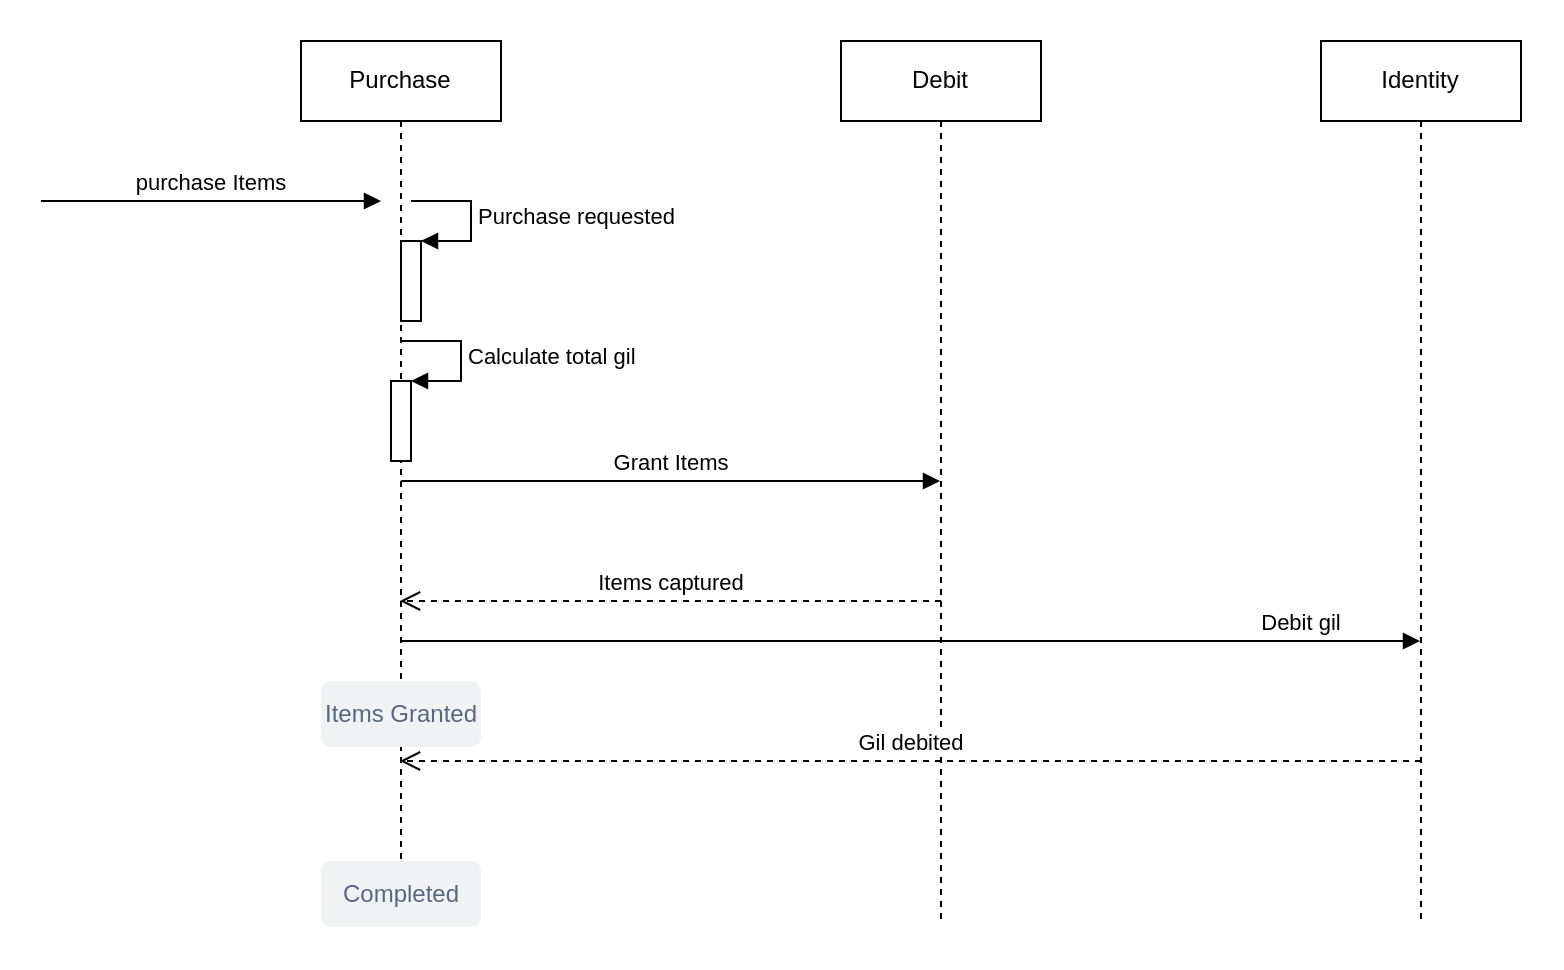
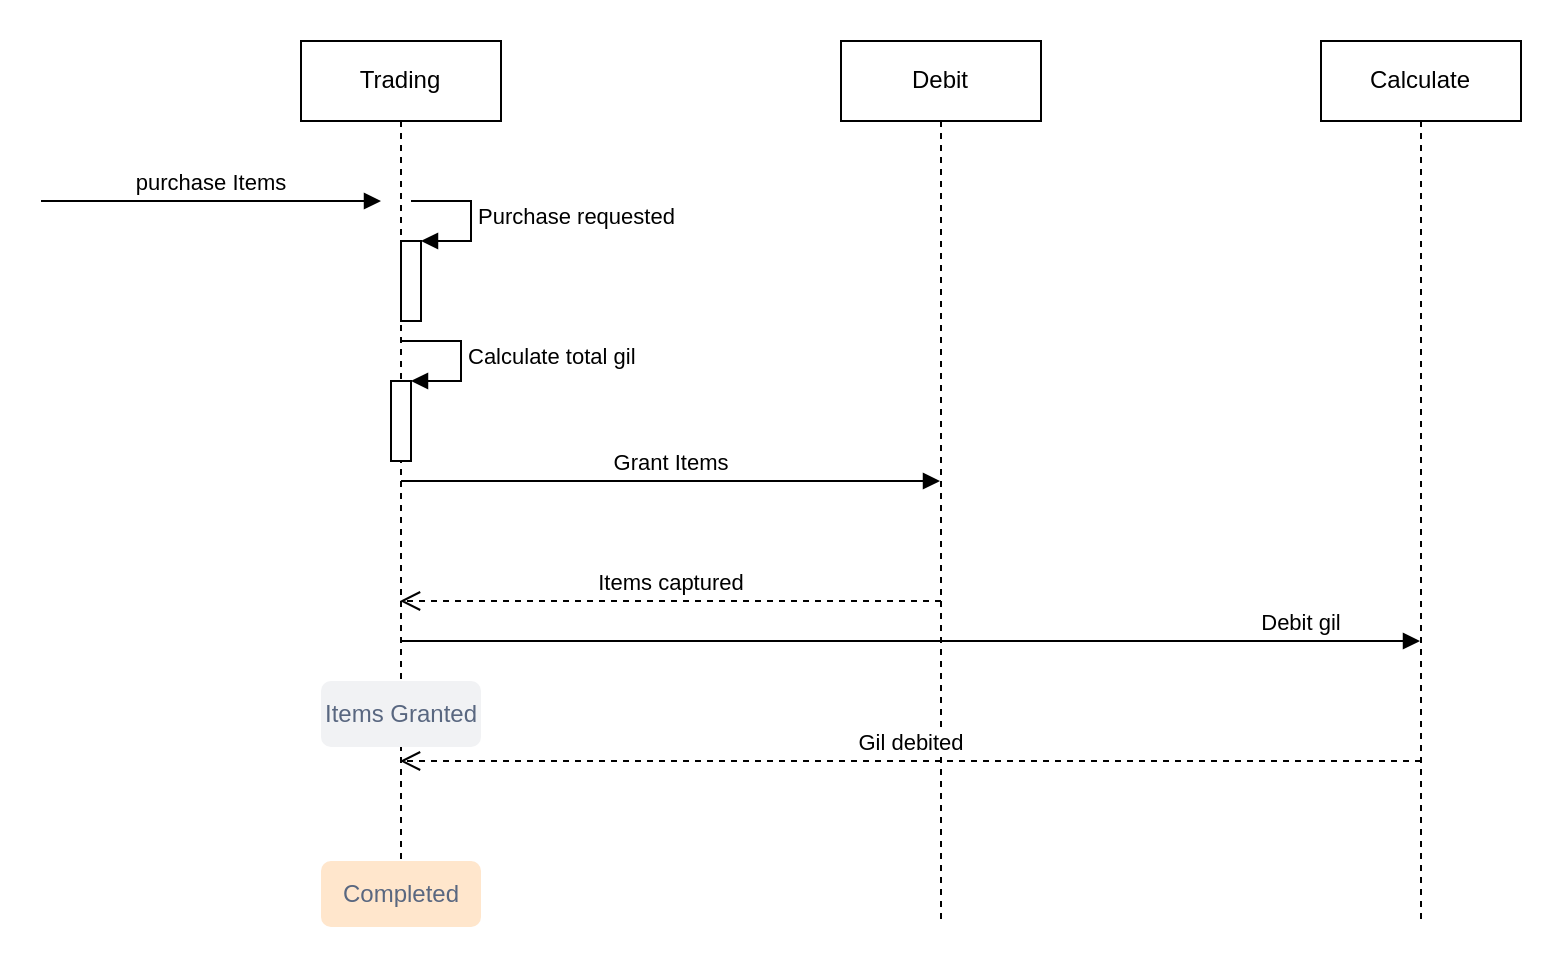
  <mxCell id="0" />
  <mxCell id="1" parent="0" />
- <mxCell id="2" value="Purchase" style="shape=umlLifeline;perimeter=lifelinePerimeter;whiteSpace=wrap;html=1;container=1;collapsible=0;recursiveResize=0;outlineConnect=0;" parent="1" vertex="1"><mxGeometry x="150" y="20" width="100" height="440" as="geometry" /></mxCell>
+ <mxCell id="2" value="Trading" style="shape=umlLifeline;perimeter=lifelinePerimeter;whiteSpace=wrap;html=1;container=1;collapsible=0;recursiveResize=0;outlineConnect=0;" parent="1" vertex="1"><mxGeometry x="150" y="20" width="100" height="440" as="geometry" /></mxCell>
  <mxCell id="3" value="" style="html=1;points=[];perimeter=orthogonalPerimeter;" vertex="1" parent="2"><mxGeometry x="50" y="100" width="10" height="40" as="geometry" /></mxCell>
  <mxCell id="4" value="Purchase requested" style="edgeStyle=orthogonalEdgeStyle;html=1;align=left;spacingLeft=2;endArrow=block;rounded=0;entryX=1;entryY=0;" edge="1" target="3" parent="2"><mxGeometry relative="1" as="geometry"><mxPoint x="55" y="80" as="sourcePoint" /><Array as="points"><mxPoint x="85" y="80" /></Array></mxGeometry></mxCell>
  <mxCell id="5" value="" style="html=1;points=[];perimeter=orthogonalPerimeter;" vertex="1" parent="2"><mxGeometry x="45" y="170" width="10" height="40" as="geometry" /></mxCell>
  <mxCell id="6" value="Calculate total gil" style="edgeStyle=orthogonalEdgeStyle;html=1;align=left;spacingLeft=2;endArrow=block;rounded=0;entryX=1;entryY=0;" edge="1" target="5" parent="2"><mxGeometry relative="1" as="geometry"><mxPoint x="50" y="150" as="sourcePoint" /><Array as="points"><mxPoint x="80" y="150" /></Array></mxGeometry></mxCell>
  <mxCell id="7" value="Grant Items" style="html=1;verticalAlign=bottom;endArrow=block;" edge="1" parent="2" target="9"><mxGeometry width="80" relative="1" as="geometry"><mxPoint x="50" y="220" as="sourcePoint" /><mxPoint x="130" y="220" as="targetPoint" /></mxGeometry></mxCell>
  <mxCell id="8" value="Debit gil" style="html=1;verticalAlign=bottom;endArrow=block;" edge="1" parent="2" target="10"><mxGeometry x="0.766" width="80" relative="1" as="geometry"><mxPoint x="50" y="300" as="sourcePoint" /><mxPoint x="130" y="300" as="targetPoint" /><mxPoint as="offset" /></mxGeometry></mxCell>
  <mxCell id="9" value="Debit" style="shape=umlLifeline;perimeter=lifelinePerimeter;whiteSpace=wrap;html=1;container=1;collapsible=0;recursiveResize=0;outlineConnect=0;" parent="1" vertex="1"><mxGeometry x="420" y="20" width="100" height="440" as="geometry" /></mxCell>
- <mxCell id="10" value="Identity" style="shape=umlLifeline;perimeter=lifelinePerimeter;whiteSpace=wrap;html=1;container=1;collapsible=0;recursiveResize=0;outlineConnect=0;" parent="1" vertex="1"><mxGeometry x="660" y="20" width="100" height="440" as="geometry" /></mxCell>
+ <mxCell id="10" value="Calculate" style="shape=umlLifeline;perimeter=lifelinePerimeter;whiteSpace=wrap;html=1;container=1;collapsible=0;recursiveResize=0;outlineConnect=0;" parent="1" vertex="1"><mxGeometry x="660" y="20" width="100" height="440" as="geometry" /></mxCell>
  <mxCell id="11" value="purchase Items" style="html=1;verticalAlign=bottom;endArrow=block;" parent="1" edge="1"><mxGeometry width="80" relative="1" as="geometry"><mxPoint x="20" y="100" as="sourcePoint" /><mxPoint x="190" y="100" as="targetPoint" /></mxGeometry></mxCell>
  <mxCell id="12" value="Items captured" style="html=1;verticalAlign=bottom;endArrow=open;dashed=1;endSize=8;" edge="1" parent="1" target="2"><mxGeometry relative="1" as="geometry"><mxPoint x="470" y="300" as="sourcePoint" /><mxPoint x="380" y="300" as="targetPoint" /></mxGeometry></mxCell>
  <mxCell id="13" value="Gil debited" style="html=1;verticalAlign=bottom;endArrow=open;dashed=1;endSize=8;" edge="1" parent="1" target="2"><mxGeometry relative="1" as="geometry"><mxPoint x="710" y="380" as="sourcePoint" /><mxPoint x="630" y="380" as="targetPoint" /></mxGeometry></mxCell>
  <mxCell id="14" value="Items Granted" style="rounded=1;align=center;fillColor=#F1F2F4;strokeColor=none;html=1;fontColor=#596780;fontSize=12" vertex="1" parent="1"><mxGeometry x="160" y="340" width="80" height="33" as="geometry" /></mxCell>
- <mxCell id="15" value="Completed" style="rounded=1;align=center;fillColor=#F1F2F4;strokeColor=none;html=1;fontColor=#596780;fontSize=12" vertex="1" parent="1"><mxGeometry x="160" y="430" width="80" height="33" as="geometry" /></mxCell>
+ <mxCell id="15" value="Completed" style="rounded=1;align=center;fillColor=#ffe6cc;strokeColor=none;html=1;fontColor=#596780;fontSize=12;" vertex="1" parent="1"><mxGeometry x="160" y="430" width="80" height="33" as="geometry" /></mxCell>
